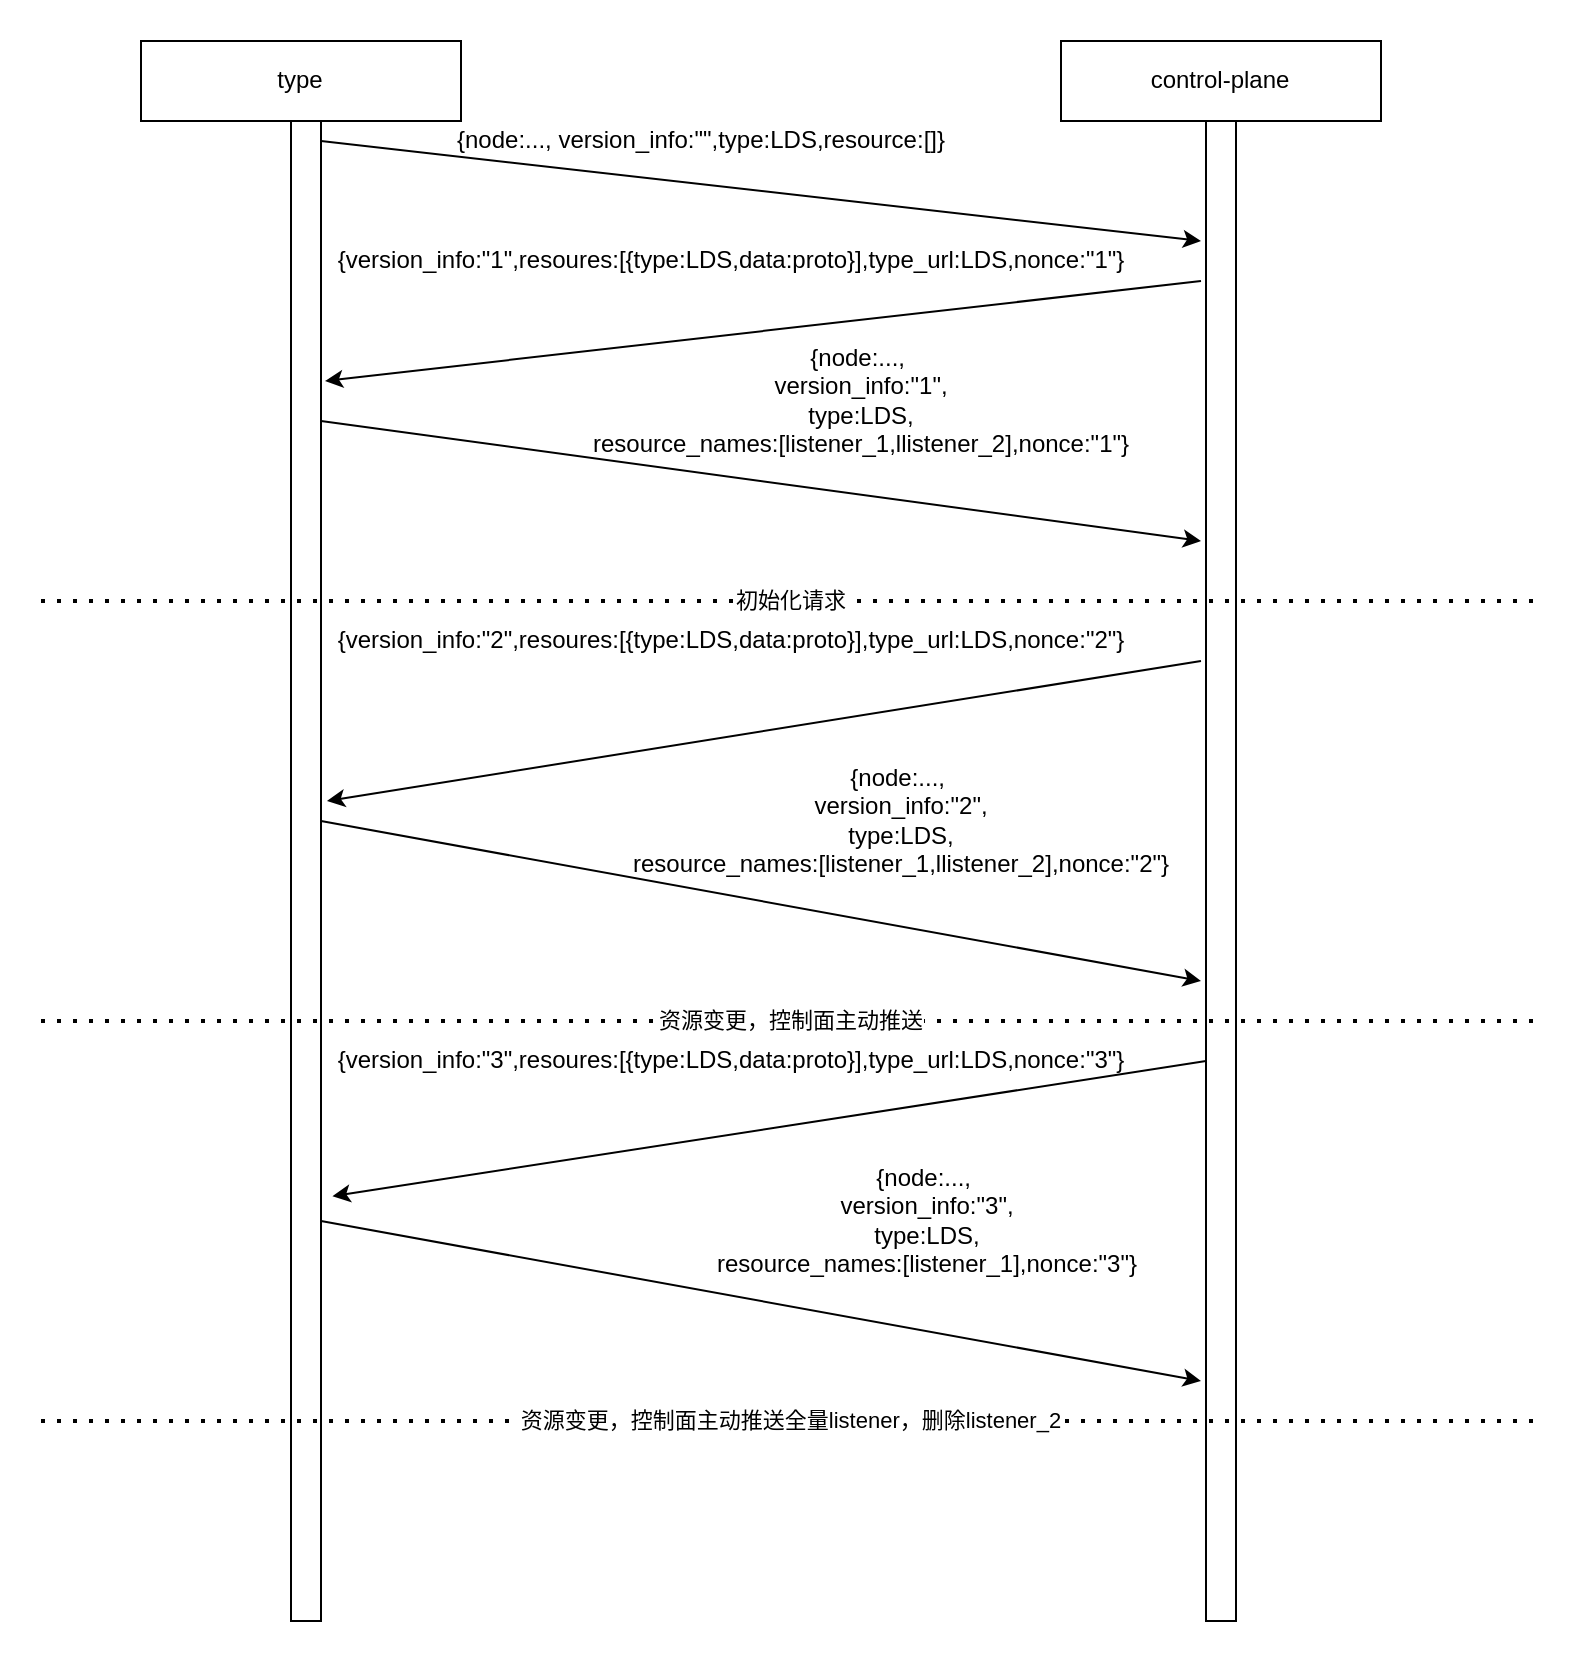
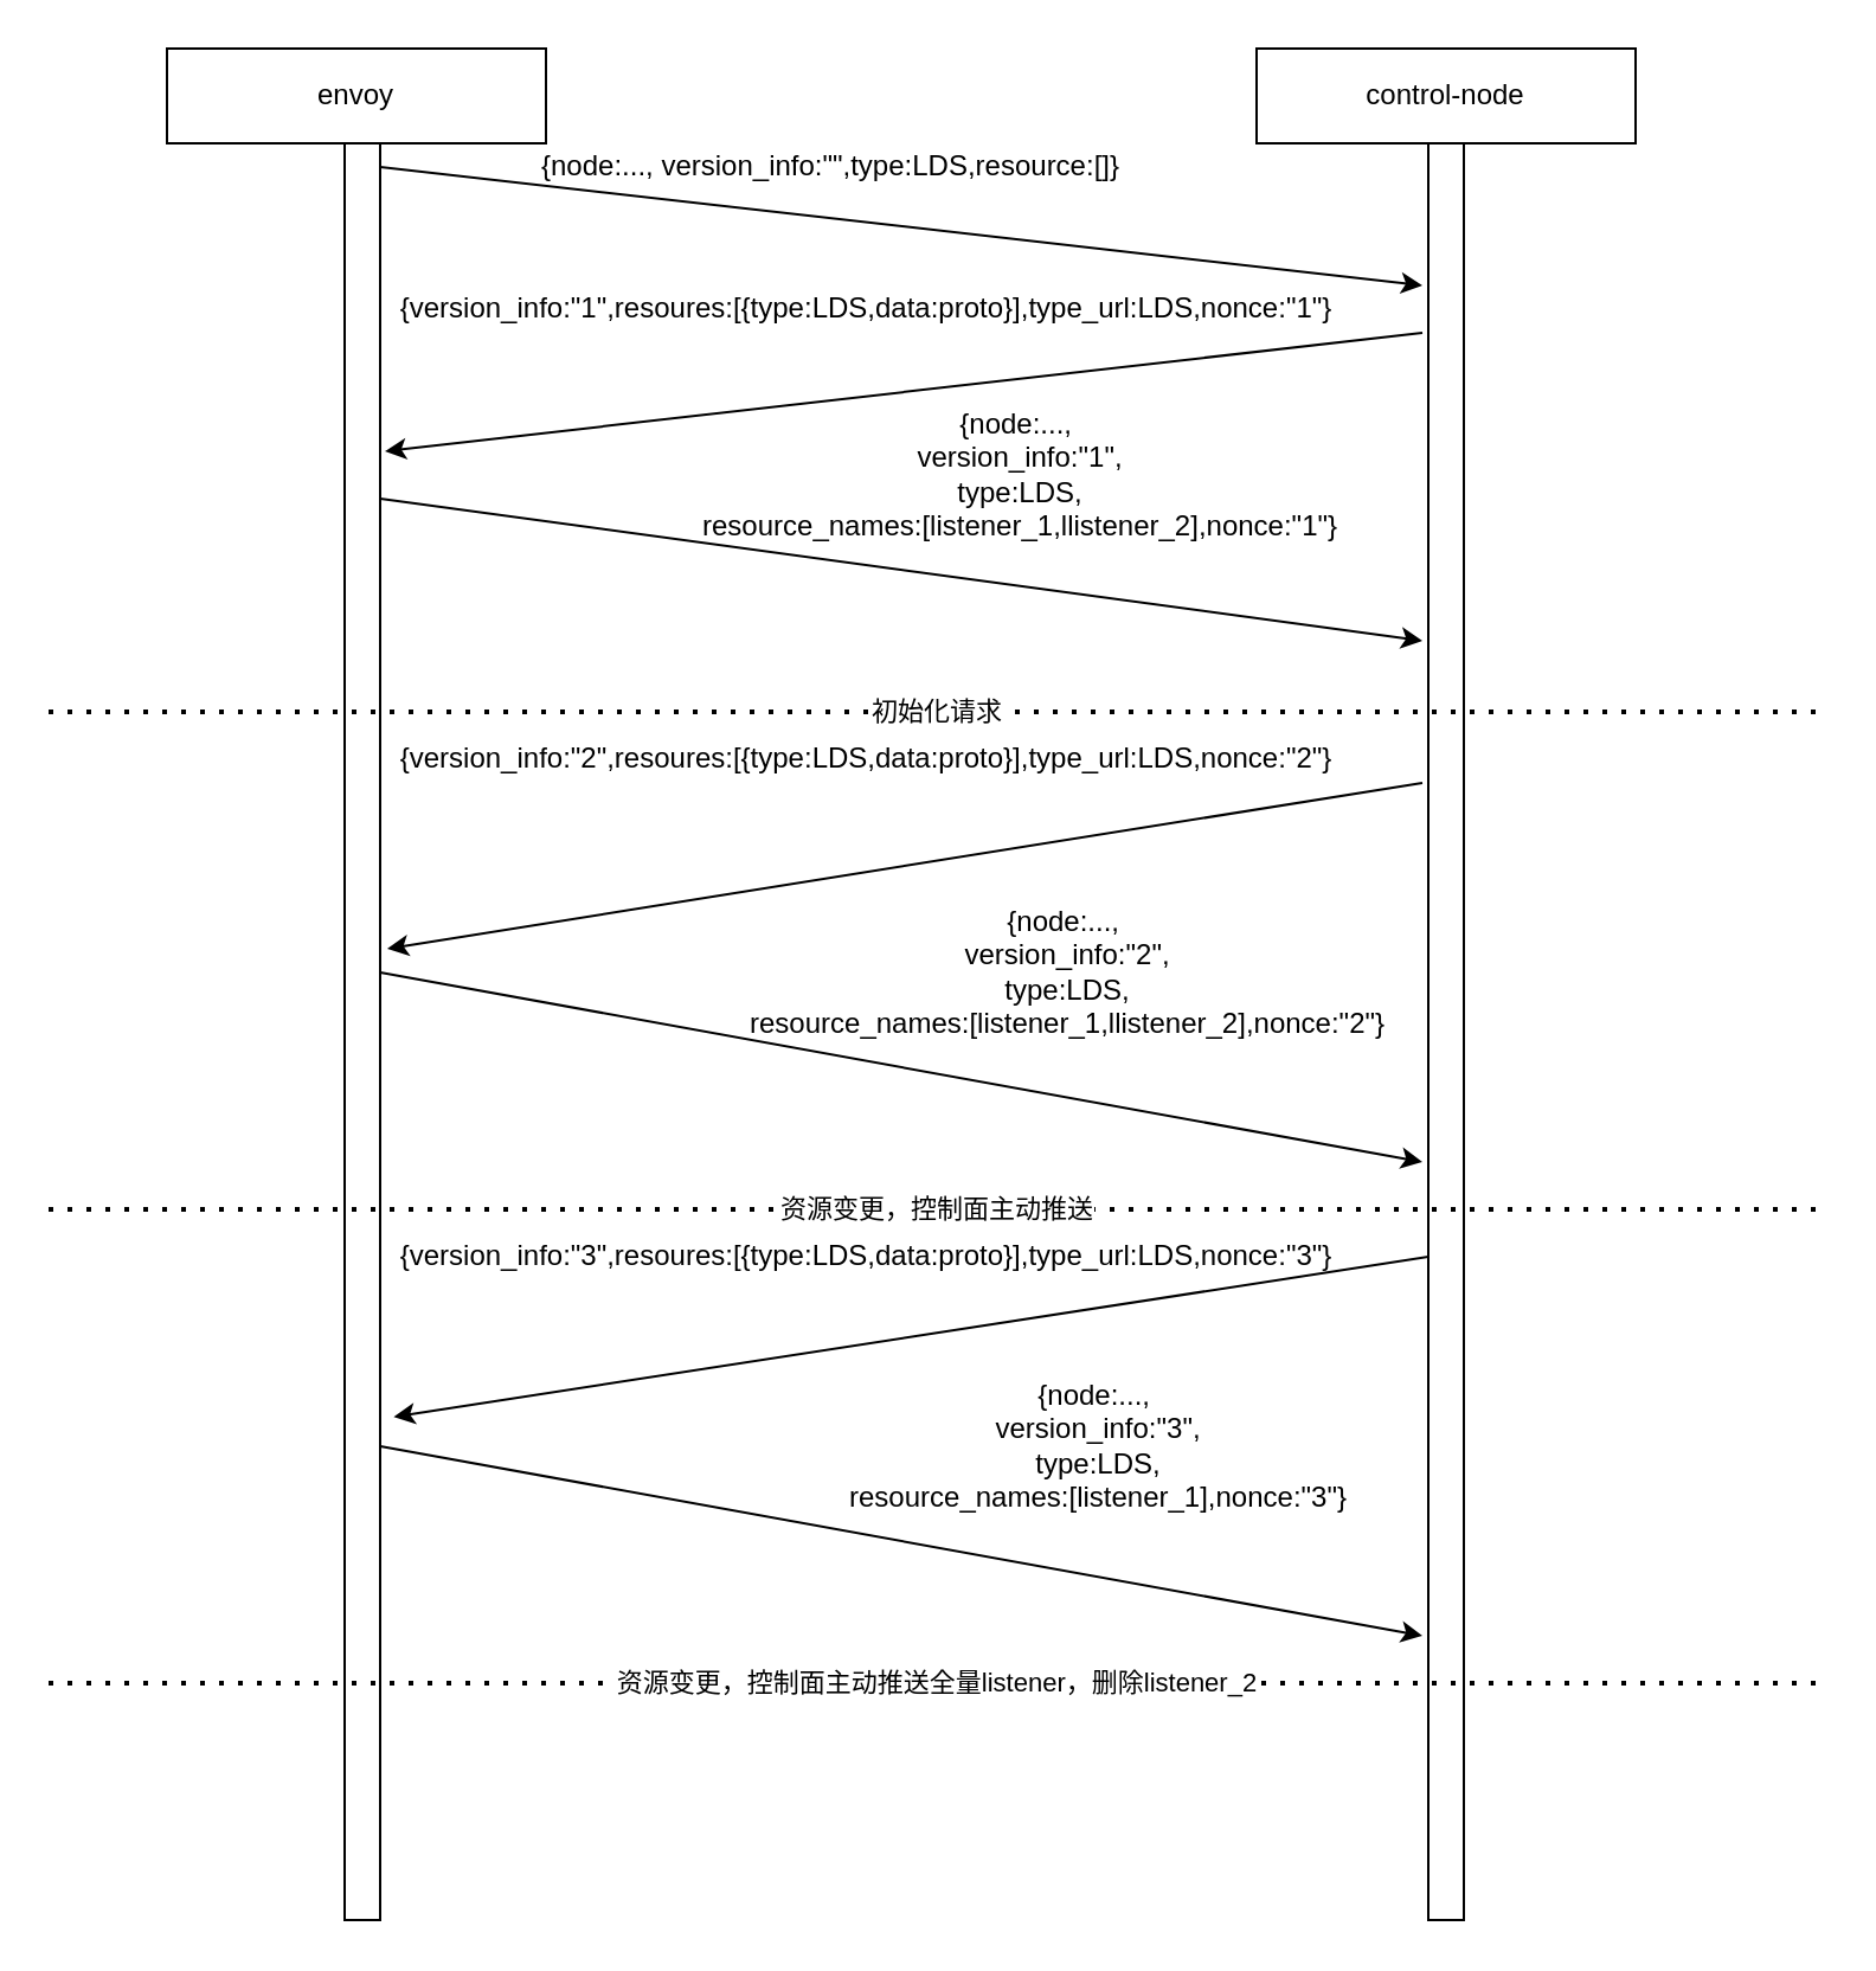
  <mxCell id="0" />
  <mxCell id="1" parent="0" />
- <mxCell id="2" value="type" style="rounded=0;whiteSpace=wrap;html=1;" parent="1" vertex="1"><mxGeometry x="70" y="20" width="160" height="40" as="geometry" /></mxCell>
- <mxCell id="3" value="control-plane" style="rounded=0;whiteSpace=wrap;html=1;" parent="1" vertex="1"><mxGeometry x="530" y="20" width="160" height="40" as="geometry" /></mxCell>
+ <mxCell id="2" value="envoy" style="rounded=0;whiteSpace=wrap;html=1;" parent="1" vertex="1"><mxGeometry x="70" y="20" width="160" height="40" as="geometry" /></mxCell>
+ <mxCell id="3" value="control-node" style="rounded=0;whiteSpace=wrap;html=1;" parent="1" vertex="1"><mxGeometry x="530" y="20" width="160" height="40" as="geometry" /></mxCell>
  <mxCell id="4" value="" style="rounded=0;whiteSpace=wrap;html=1;" parent="1" vertex="1"><mxGeometry x="145" y="60" width="15" height="750" as="geometry" /></mxCell>
  <mxCell id="5" value="" style="rounded=0;whiteSpace=wrap;html=1;" parent="1" vertex="1"><mxGeometry x="602.5" y="60" width="15" height="750" as="geometry" /></mxCell>
  <mxCell id="6" value="" style="endArrow=classic;html=1;" parent="1" edge="1"><mxGeometry width="50" height="50" relative="1" as="geometry"><mxPoint x="160" y="70" as="sourcePoint" /><mxPoint x="600" y="120" as="targetPoint" /></mxGeometry></mxCell>
  <mxCell id="7" value="{node:...,&lt;span style=&quot;font-size: 12px&quot;&gt;&amp;nbsp;version_info:&quot;&quot;,type:LDS,resource:[]}&lt;/span&gt;" style="text;html=1;align=center;verticalAlign=middle;resizable=0;points=[];autosize=1;strokeColor=none;" parent="1" vertex="1"><mxGeometry x="220" y="60" width="260" height="20" as="geometry" /></mxCell>
  <mxCell id="8" value="" style="endArrow=classic;html=1;" parent="1" edge="1"><mxGeometry width="50" height="50" relative="1" as="geometry"><mxPoint x="600" y="140" as="sourcePoint" /><mxPoint x="162" y="190" as="targetPoint" /></mxGeometry></mxCell>
  <mxCell id="9" value="{version_info:&quot;1&quot;,resoures:[{type:LDS,data:proto}],type_url:LDS,nonce:&quot;1&quot;}" style="text;html=1;align=center;verticalAlign=middle;resizable=0;points=[];autosize=1;strokeColor=none;" parent="1" vertex="1"><mxGeometry x="160" y="120" width="410" height="20" as="geometry" /></mxCell>
  <mxCell id="10" value="" style="endArrow=classic;html=1;" parent="1" edge="1"><mxGeometry width="50" height="50" relative="1" as="geometry"><mxPoint x="160" y="210" as="sourcePoint" /><mxPoint x="600" y="270" as="targetPoint" /></mxGeometry></mxCell>
  <mxCell id="11" value="{node:...,&lt;span style=&quot;font-size: 12px&quot;&gt;&amp;nbsp;&lt;br&gt;version_info:&quot;1&quot;,&lt;br&gt;type:LDS,&lt;br&gt;resource_names:[listener_1,llistener_2],nonce:&quot;1&quot;}&lt;/span&gt;" style="text;html=1;align=center;verticalAlign=middle;resizable=0;points=[];autosize=1;strokeColor=none;" parent="1" vertex="1"><mxGeometry x="290" y="170" width="280" height="60" as="geometry" /></mxCell>
  <mxCell id="12" value="初始化请求" style="endArrow=none;dashed=1;html=1;dashPattern=1 3;strokeWidth=2;" parent="1" edge="1"><mxGeometry width="50" height="50" relative="1" as="geometry"><mxPoint x="20" y="300" as="sourcePoint" /><mxPoint x="770" y="300" as="targetPoint" /></mxGeometry></mxCell>
  <mxCell id="13" value="" style="endArrow=classic;html=1;" parent="1" edge="1"><mxGeometry width="50" height="50" relative="1" as="geometry"><mxPoint x="600" y="330" as="sourcePoint" /><mxPoint x="163" y="400" as="targetPoint" /></mxGeometry></mxCell>
  <mxCell id="14" value="{version_info:&quot;2&quot;,resoures:[{type:LDS,data:proto}],type_url:LDS,nonce:&quot;2&quot;}" style="text;html=1;align=center;verticalAlign=middle;resizable=0;points=[];autosize=1;strokeColor=none;" parent="1" vertex="1"><mxGeometry x="160" y="310" width="410" height="20" as="geometry" /></mxCell>
  <mxCell id="15" value="" style="endArrow=classic;html=1;" parent="1" edge="1"><mxGeometry width="50" height="50" relative="1" as="geometry"><mxPoint x="160" y="410" as="sourcePoint" /><mxPoint x="600" y="490" as="targetPoint" /></mxGeometry></mxCell>
  <mxCell id="16" value="{node:...,&lt;span style=&quot;font-size: 12px&quot;&gt;&amp;nbsp;&lt;br&gt;version_info:&quot;2&quot;,&lt;br&gt;type:LDS,&lt;br&gt;resource_names:[listener_1,llistener_2],nonce:&quot;2&quot;}&lt;/span&gt;" style="text;html=1;align=center;verticalAlign=middle;resizable=0;points=[];autosize=1;strokeColor=none;" parent="1" vertex="1"><mxGeometry x="310" y="380" width="280" height="60" as="geometry" /></mxCell>
  <mxCell id="17" value="资源变更，控制面主动推送" style="endArrow=none;dashed=1;html=1;dashPattern=1 3;strokeWidth=2;" parent="1" edge="1"><mxGeometry width="50" height="50" relative="1" as="geometry"><mxPoint x="20" y="510" as="sourcePoint" /><mxPoint x="770" y="510" as="targetPoint" /></mxGeometry></mxCell>
  <mxCell id="18" value="" style="endArrow=classic;html=1;entryX=1.215;entryY=0.367;entryDx=0;entryDy=0;entryPerimeter=0;" parent="1" edge="1"><mxGeometry width="50" height="50" relative="1" as="geometry"><mxPoint x="602.5" y="530" as="sourcePoint" /><mxPoint x="165.725" y="597.64" as="targetPoint" /></mxGeometry></mxCell>
  <mxCell id="19" value="{version_info:&quot;3&quot;,resoures:[{type:LDS,data:proto}],type_url:LDS,nonce:&quot;3&quot;}" style="text;html=1;align=center;verticalAlign=middle;resizable=0;points=[];autosize=1;strokeColor=none;" parent="1" vertex="1"><mxGeometry x="160" y="520" width="410" height="20" as="geometry" /></mxCell>
  <mxCell id="20" value="" style="endArrow=classic;html=1;" parent="1" edge="1"><mxGeometry width="50" height="50" relative="1" as="geometry"><mxPoint x="160" y="610" as="sourcePoint" /><mxPoint x="600" y="690" as="targetPoint" /></mxGeometry></mxCell>
  <mxCell id="21" value="{node:...,&lt;span style=&quot;font-size: 12px&quot;&gt;&amp;nbsp;&lt;br&gt;version_info:&quot;3&quot;,&lt;br&gt;type:LDS,&lt;br&gt;resource_names:[listener_1],nonce:&quot;3&quot;}&lt;/span&gt;" style="text;html=1;align=center;verticalAlign=middle;resizable=0;points=[];autosize=1;strokeColor=none;" parent="1" vertex="1"><mxGeometry x="347.5" y="580" width="230" height="60" as="geometry" /></mxCell>
  <mxCell id="22" value="资源变更，控制面主动推送全量listener，删除listener_2" style="endArrow=none;dashed=1;html=1;dashPattern=1 3;strokeWidth=2;" parent="1" edge="1"><mxGeometry width="50" height="50" relative="1" as="geometry"><mxPoint x="20" y="710" as="sourcePoint" /><mxPoint x="770" y="710" as="targetPoint" /></mxGeometry></mxCell>
